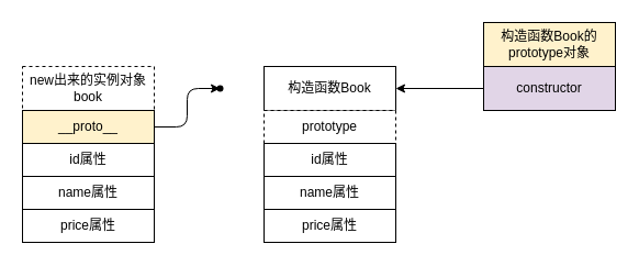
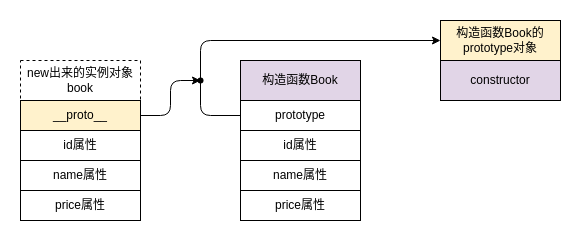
  <mxCell id="0" />
  <mxCell id="1" parent="0" />
- <mxCell id="2" value="构造函数Book" style="rounded=0;whiteSpace=wrap;html=1;" parent="1" vertex="1"><mxGeometry x="240" y="60" width="120" height="40" as="geometry" /></mxCell>
+ <mxCell id="2" value="构造函数Book" style="rounded=0;whiteSpace=wrap;html=1;fillColor=#e1d5e7;" parent="1" vertex="1"><mxGeometry x="240" y="60" width="120" height="40" as="geometry" /></mxCell>
  <mxCell id="3" value="构造函数Book的prototype对象" style="rounded=0;whiteSpace=wrap;html=1;fillColor=#fff2cc;" parent="1" vertex="1"><mxGeometry x="440" y="20" width="120" height="40" as="geometry" /></mxCell>
- <mxCell id="4" value="prototype" style="rounded=0;whiteSpace=wrap;html=1;dashed=1;" parent="1" vertex="1"><mxGeometry x="240" y="100" width="120" height="30" as="geometry" /></mxCell>
+ <mxCell id="4" value="prototype" style="rounded=0;whiteSpace=wrap;html=1;" parent="1" vertex="1"><mxGeometry x="240" y="100" width="120" height="30" as="geometry" /></mxCell>
  <mxCell id="5" value="id属性" style="rounded=0;whiteSpace=wrap;html=1;" parent="1" vertex="1"><mxGeometry x="240" y="130" width="120" height="30" as="geometry" /></mxCell>
  <mxCell id="6" value="name属性" style="rounded=0;whiteSpace=wrap;html=1;" parent="1" vertex="1"><mxGeometry x="240" y="160" width="120" height="30" as="geometry" /></mxCell>
  <mxCell id="7" value="price属性" style="rounded=0;whiteSpace=wrap;html=1;" parent="1" vertex="1"><mxGeometry x="240" y="190" width="120" height="30" as="geometry" /></mxCell>
- <mxCell id="8" value="" style="edgeStyle=none;html=1;entryX=1;entryY=0.5;entryDx=0;entryDy=0;" parent="1" source="9" target="2" edge="1"><mxGeometry relative="1" as="geometry"><mxPoint x="510" y="115" as="targetPoint" /></mxGeometry></mxCell>
  <mxCell id="9" value="constructor" style="rounded=0;whiteSpace=wrap;html=1;fillColor=#e1d5e7;" parent="1" vertex="1"><mxGeometry x="440" y="60" width="120" height="40" as="geometry" /></mxCell>
+ <mxCell id="10" value="" style="endArrow=classic;html=1;exitX=0;exitY=0.5;exitDx=0;exitDy=0;entryX=0;entryY=0.5;entryDx=0;entryDy=0;" parent="1" source="4" target="3" edge="1"><mxGeometry width="50" height="50" relative="1" as="geometry"><mxPoint x="170" y="105" as="sourcePoint" /><mxPoint x="440" y="10" as="targetPoint" /><Array as="points"><mxPoint x="200" y="115" /><mxPoint x="200" y="40" /></Array></mxGeometry></mxCell>
  <mxCell id="11" value="new出来的实例对象book" style="rounded=0;whiteSpace=wrap;html=1;dashed=1;" parent="1" vertex="1"><mxGeometry x="20" y="60" width="120" height="40" as="geometry" /></mxCell>
  <mxCell id="12" value="" style="edgeStyle=none;html=1;exitX=1;exitY=0.5;exitDx=0;exitDy=0;" parent="1" source="13" target="17" edge="1"><mxGeometry relative="1" as="geometry"><Array as="points"><mxPoint x="170" y="115" /><mxPoint x="170" y="80" /></Array></mxGeometry></mxCell>
  <mxCell id="13" value="__proto__" style="rounded=0;whiteSpace=wrap;html=1;fillColor=#fff2cc;" parent="1" vertex="1"><mxGeometry x="20" y="100" width="120" height="30" as="geometry" /></mxCell>
  <mxCell id="14" value="id属性" style="rounded=0;whiteSpace=wrap;html=1;" parent="1" vertex="1"><mxGeometry x="20" y="130" width="120" height="30" as="geometry" /></mxCell>
  <mxCell id="15" value="name属性" style="rounded=0;whiteSpace=wrap;html=1;" parent="1" vertex="1"><mxGeometry x="20" y="160" width="120" height="30" as="geometry" /></mxCell>
  <mxCell id="16" value="price属性" style="rounded=0;whiteSpace=wrap;html=1;" parent="1" vertex="1"><mxGeometry x="20" y="190" width="120" height="30" as="geometry" /></mxCell>
  <mxCell id="17" value="" style="shape=waypoint;sketch=0;size=6;pointerEvents=1;points=[];fillColor=default;resizable=0;rotatable=0;perimeter=centerPerimeter;snapToPoint=1;rounded=0;" parent="1" vertex="1"><mxGeometry x="180" y="60" width="40" height="40" as="geometry" /></mxCell>
